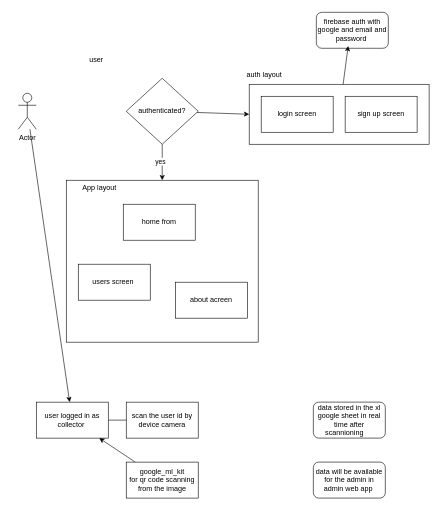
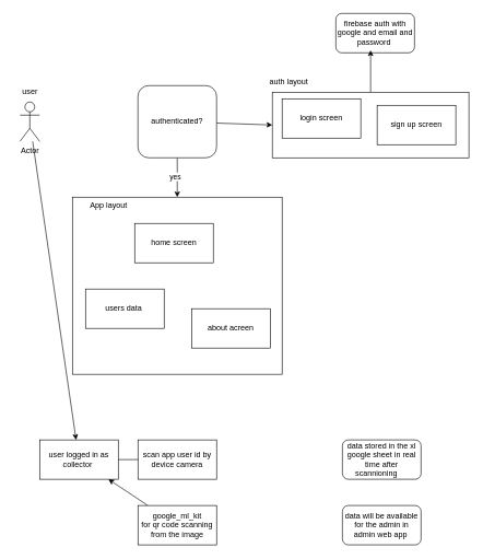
  <mxCell id="0" />
  <mxCell id="1" parent="0" />
- <mxCell id="2" value="user" style="text;html=1;align=center;verticalAlign=middle;resizable=0;points=[];autosize=1;strokeColor=none;fillColor=none;" parent="1" vertex="1"><mxGeometry x="135" y="85" width="50" height="30" as="geometry" /></mxCell>
+ <mxCell id="2" value="user" style="text;html=1;align=center;verticalAlign=middle;resizable=0;points=[];autosize=1;strokeColor=none;fillColor=none;" parent="1" vertex="1"><mxGeometry x="20" y="125" width="50" height="30" as="geometry" /></mxCell>
  <mxCell id="3" style="edgeStyle=none;html=1;" parent="1" source="6" target="7" edge="1"><mxGeometry relative="1" as="geometry" /></mxCell>
  <mxCell id="4" value="yes" style="edgeLabel;html=1;align=center;verticalAlign=middle;resizable=0;points=[];" parent="3" vertex="1" connectable="0"><mxGeometry x="-0.063" y="-4" relative="1" as="geometry"><mxPoint as="offset" /></mxGeometry></mxCell>
  <mxCell id="5" style="edgeStyle=none;html=1;entryX=0;entryY=0.5;entryDx=0;entryDy=0;" parent="1" source="6" target="10" edge="1"><mxGeometry relative="1" as="geometry" /></mxCell>
- <mxCell id="6" value="authenticated?" style="rhombus;whiteSpace=wrap;html=1;" parent="1" vertex="1"><mxGeometry x="210" y="130" width="120" height="110" as="geometry" /></mxCell>
+ <mxCell id="6" value="authenticated?" style="whiteSpace=wrap;html=1;rounded=1;" parent="1" vertex="1"><mxGeometry x="210" y="130" width="120" height="110" as="geometry" /></mxCell>
  <mxCell id="7" value="" style="rounded=0;whiteSpace=wrap;html=1;" parent="1" vertex="1"><mxGeometry x="110" y="300" width="320" height="270" as="geometry" /></mxCell>
  <mxCell id="8" value="App layout" style="text;html=1;align=center;verticalAlign=middle;resizable=0;points=[];autosize=1;strokeColor=none;fillColor=none;" parent="1" vertex="1"><mxGeometry x="125" y="298" width="80" height="30" as="geometry" /></mxCell>
- <mxCell id="9" value="home from" style="rounded=0;whiteSpace=wrap;html=1;" parent="1" vertex="1"><mxGeometry x="205" y="340" width="120" height="60" as="geometry" /></mxCell>
+ <mxCell id="9" value="home screen" style="rounded=0;whiteSpace=wrap;html=1;" parent="1" vertex="1"><mxGeometry x="205" y="340" width="120" height="60" as="geometry" /></mxCell>
  <mxCell id="10" value="" style="rounded=0;whiteSpace=wrap;html=1;" parent="1" vertex="1"><mxGeometry x="415" y="140" width="300" height="100" as="geometry" /></mxCell>
  <mxCell id="11" value="auth layout" style="text;html=1;align=center;verticalAlign=middle;resizable=0;points=[];autosize=1;strokeColor=none;fillColor=none;" parent="1" vertex="1"><mxGeometry x="400" y="110" width="80" height="30" as="geometry" /></mxCell>
  <mxCell id="12" value="sign up screen" style="rounded=0;whiteSpace=wrap;html=1;" parent="1" vertex="1"><mxGeometry x="575" y="160" width="120" height="60" as="geometry" /></mxCell>
- <mxCell id="13" value="login screen" style="rounded=0;whiteSpace=wrap;html=1;" parent="1" vertex="1"><mxGeometry x="435" y="160" width="120" height="60" as="geometry" /></mxCell>
- <mxCell id="14" value="users screen&amp;nbsp;" style="rounded=0;whiteSpace=wrap;html=1;" parent="1" vertex="1"><mxGeometry x="130" y="440" width="120" height="60" as="geometry" /></mxCell>
+ <mxCell id="13" value="login screen" style="rounded=0;whiteSpace=wrap;html=1;" parent="1" vertex="1"><mxGeometry x="430" y="150" width="120" height="60" as="geometry" /></mxCell>
+ <mxCell id="14" value="users data&amp;nbsp;" style="rounded=0;whiteSpace=wrap;html=1;" parent="1" vertex="1"><mxGeometry x="130" y="440" width="120" height="60" as="geometry" /></mxCell>
  <mxCell id="15" value="about acreen" style="rounded=0;whiteSpace=wrap;html=1;" parent="1" vertex="1"><mxGeometry x="292" y="470" width="120" height="60" as="geometry" /></mxCell>
  <mxCell id="16" style="edgeStyle=none;html=1;" parent="1" source="17" target="21" edge="1"><mxGeometry relative="1" as="geometry" /></mxCell>
  <mxCell id="17" value="Actor" style="shape=umlActor;verticalLabelPosition=bottom;verticalAlign=top;html=1;outlineConnect=0;" parent="1" vertex="1"><mxGeometry x="30" y="155" width="30" height="60" as="geometry" /></mxCell>
- <mxCell id="18" value="firebase auth with google and email and password&amp;nbsp;" style="rounded=1;whiteSpace=wrap;html=1;" vertex="1" parent="1"><mxGeometry x="527" y="20" width="120" height="60" as="geometry" /></mxCell>
+ <mxCell id="18" value="firebase auth with google and email and password&amp;nbsp;" style="rounded=1;whiteSpace=wrap;html=1;" vertex="1" parent="1"><mxGeometry x="512" y="20" width="120" height="60" as="geometry" /></mxCell>
  <mxCell id="19" style="edgeStyle=none;html=1;entryX=0.442;entryY=0.937;entryDx=0;entryDy=0;entryPerimeter=0;" edge="1" parent="1" source="10" target="18"><mxGeometry relative="1" as="geometry" /></mxCell>
  <mxCell id="20" style="edgeStyle=none;html=1;" edge="1" parent="1" source="21"><mxGeometry relative="1" as="geometry"><mxPoint x="222" y="700" as="targetPoint" /></mxGeometry></mxCell>
  <mxCell id="21" value="user logged in as collector&amp;nbsp;" style="rounded=0;whiteSpace=wrap;html=1;" vertex="1" parent="1"><mxGeometry x="60" y="670" width="120" height="60" as="geometry" /></mxCell>
- <mxCell id="22" value="scan the user id by device camera" style="rounded=0;whiteSpace=wrap;html=1;" vertex="1" parent="1"><mxGeometry x="210" y="670" width="120" height="60" as="geometry" /></mxCell>
+ <mxCell id="22" value="scan app user id by device camera" style="rounded=0;whiteSpace=wrap;html=1;" vertex="1" parent="1"><mxGeometry x="210" y="670" width="120" height="60" as="geometry" /></mxCell>
  <mxCell id="23" value="" style="edgeStyle=none;html=1;" edge="1" parent="1" source="24" target="21"><mxGeometry relative="1" as="geometry" /></mxCell>
  <mxCell id="24" value="google_ml_kit&lt;br&gt;for qr code scanning from the image" style="rounded=0;whiteSpace=wrap;html=1;" vertex="1" parent="1"><mxGeometry x="210" y="770" width="120" height="60" as="geometry" /></mxCell>
  <mxCell id="25" value="data stored in the xl google sheet in real time after scannioning&amp;nbsp;&lt;span style=&quot;white-space: pre;&quot;&gt;&#09;&lt;/span&gt;" style="rounded=1;whiteSpace=wrap;html=1;" vertex="1" parent="1"><mxGeometry x="522" y="670" width="120" height="60" as="geometry" /></mxCell>
  <mxCell id="26" value="data will be available for the admin in admin web app&amp;nbsp;" style="rounded=1;whiteSpace=wrap;html=1;" vertex="1" parent="1"><mxGeometry x="522" y="770" width="120" height="60" as="geometry" /></mxCell>
